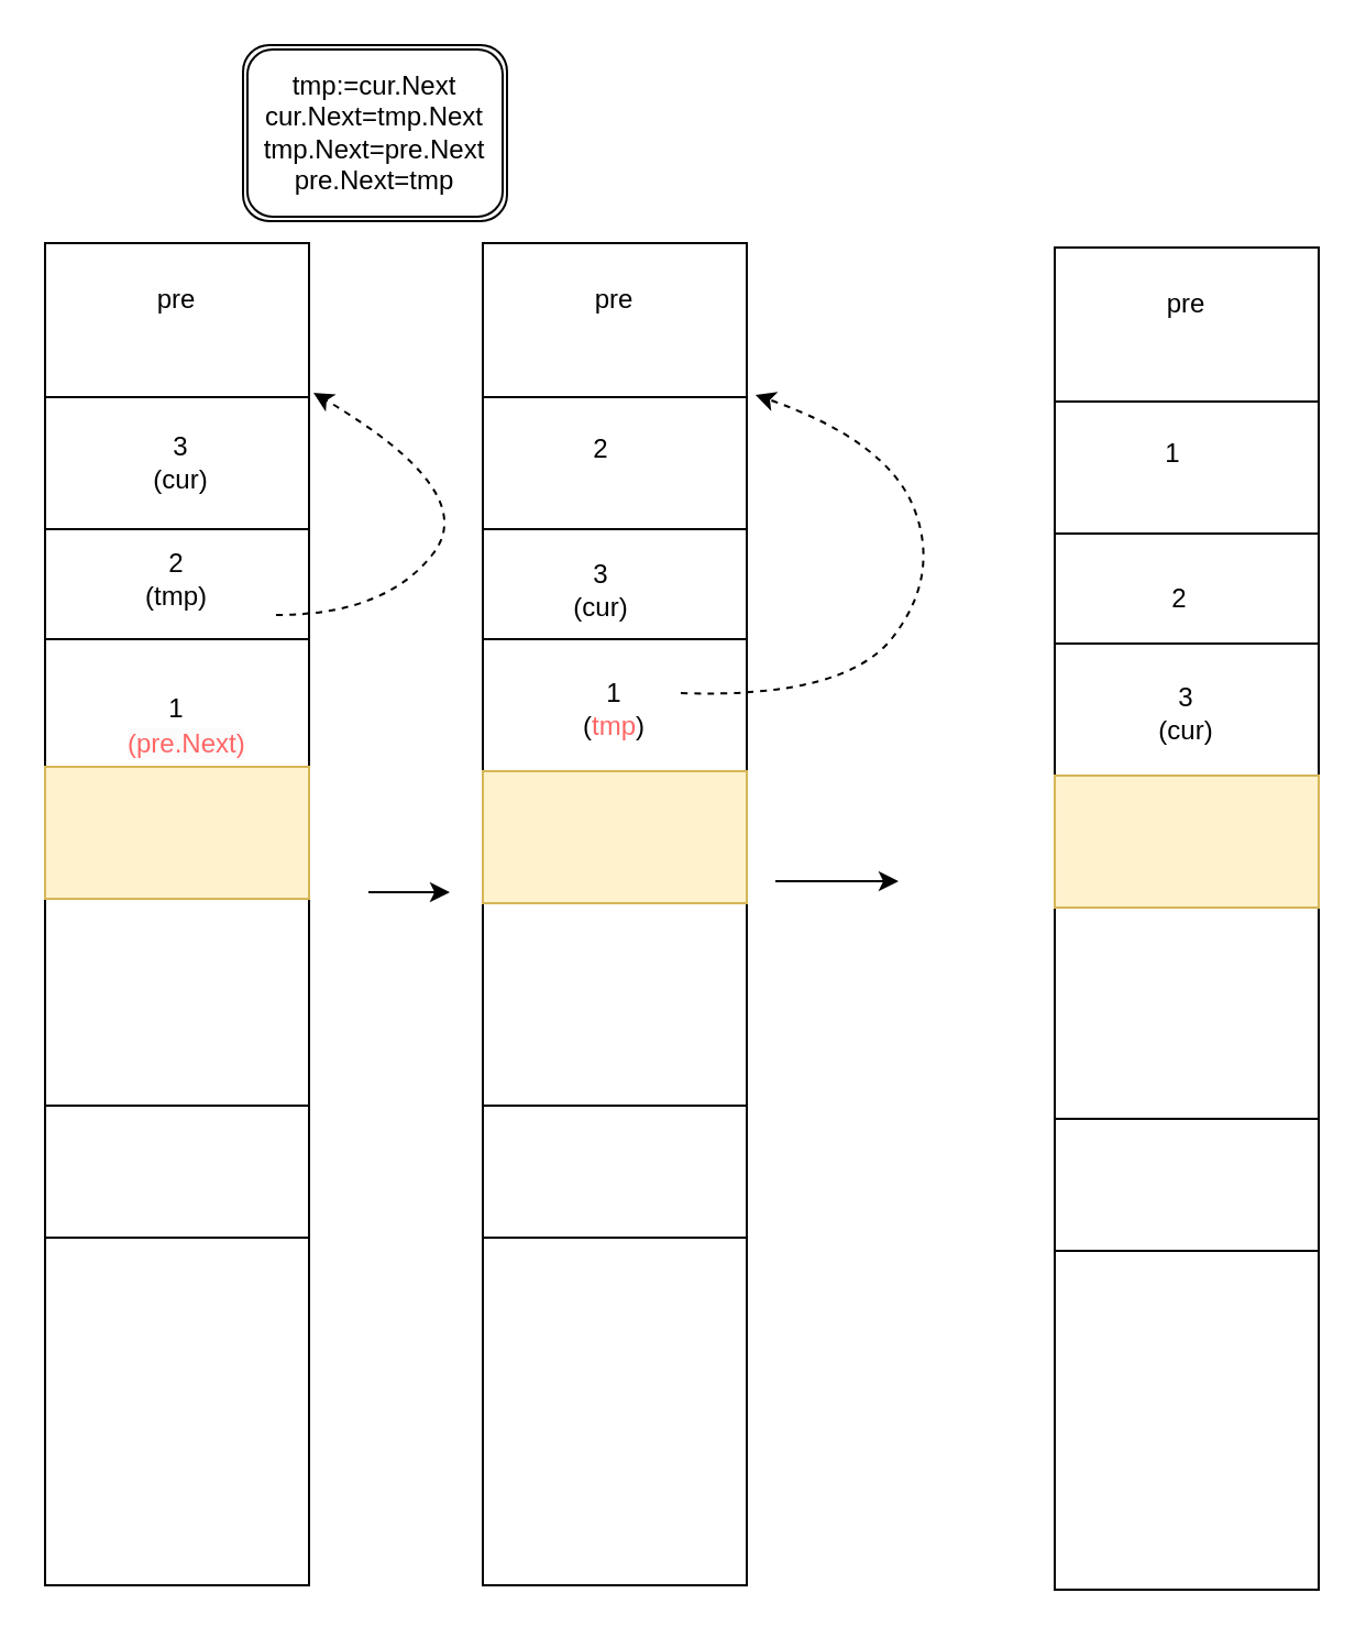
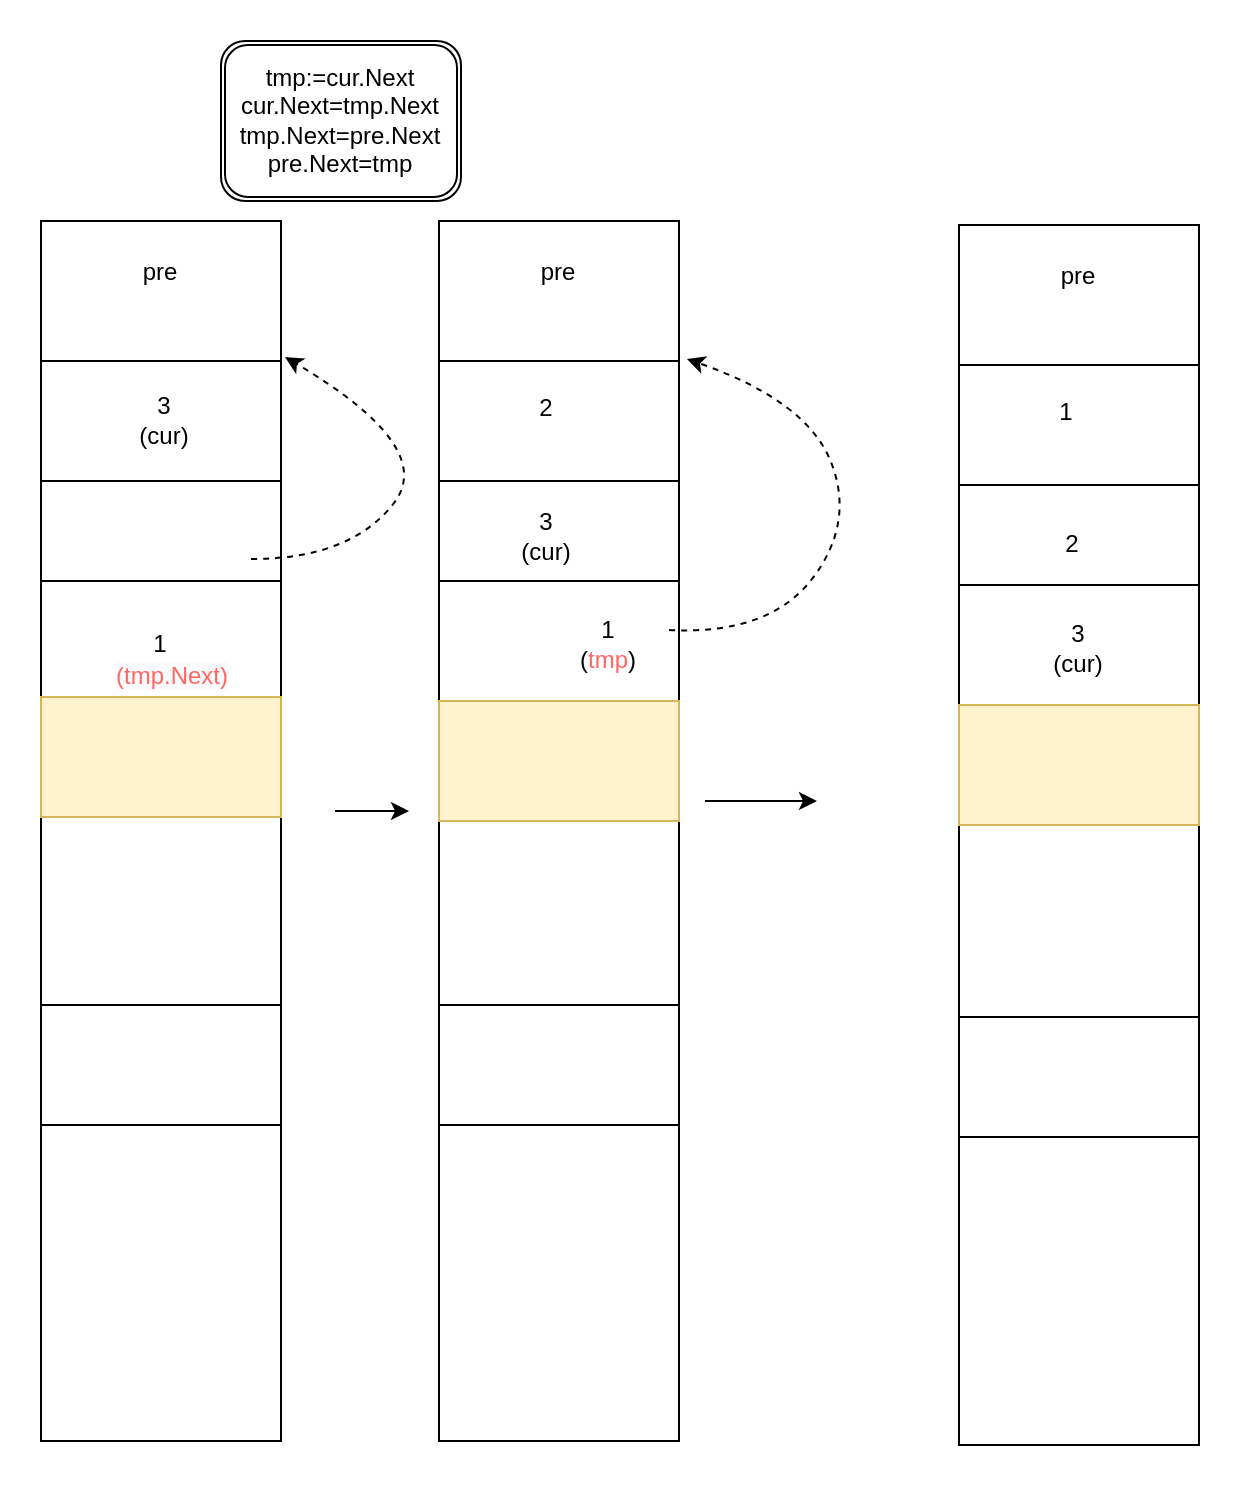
  <mxCell id="0" />
  <mxCell id="1" parent="0" />
  <mxCell id="2" value="" style="verticalLabelPosition=bottom;verticalAlign=top;html=1;shape=mxgraph.basic.rect;fillColor2=none;strokeWidth=1;size=20;indent=5;" vertex="1" parent="1"><mxGeometry x="20" y="110" width="120" height="610" as="geometry" /></mxCell>
  <mxCell id="3" value="" style="verticalLabelPosition=bottom;verticalAlign=top;html=1;shape=mxgraph.basic.rect;fillColor2=none;strokeWidth=1;size=20;indent=5;" vertex="1" parent="1"><mxGeometry x="20" y="180" width="120" height="60" as="geometry" /></mxCell>
  <mxCell id="4" value="" style="verticalLabelPosition=bottom;verticalAlign=top;html=1;shape=mxgraph.basic.rect;fillColor2=none;strokeWidth=1;size=20;indent=5;" vertex="1" parent="1"><mxGeometry x="20" y="502" width="120" height="60" as="geometry" /></mxCell>
  <mxCell id="5" value="" style="verticalLabelPosition=bottom;verticalAlign=top;html=1;shape=mxgraph.basic.rect;fillColor2=none;strokeWidth=1;size=20;indent=5;" vertex="1" parent="1"><mxGeometry x="20" y="290" width="120" height="60" as="geometry" /></mxCell>
  <mxCell id="6" value="" style="verticalLabelPosition=bottom;verticalAlign=top;html=1;shape=mxgraph.basic.rect;fillColor2=none;strokeWidth=1;size=20;indent=5;fillColor=#fff2cc;strokeColor=#d6b656;" vertex="1" parent="1"><mxGeometry x="20" y="348" width="120" height="60" as="geometry" /></mxCell>
  <mxCell id="7" value="pre" style="text;strokeColor=none;align=center;fillColor=none;html=1;verticalAlign=middle;whiteSpace=wrap;rounded=0;" vertex="1" parent="1"><mxGeometry x="50" y="121" width="60" height="30" as="geometry" /></mxCell>
  <mxCell id="8" value="3&lt;br&gt;(cur)" style="text;strokeColor=none;align=center;fillColor=none;html=1;verticalAlign=middle;whiteSpace=wrap;rounded=0;" vertex="1" parent="1"><mxGeometry x="52" y="195" width="60" height="30" as="geometry" /></mxCell>
- <mxCell id="9" value="2&lt;br&gt;(tmp)" style="text;strokeColor=none;align=center;fillColor=none;html=1;verticalAlign=middle;whiteSpace=wrap;rounded=0;" vertex="1" parent="1"><mxGeometry x="50" y="248" width="60" height="30" as="geometry" /></mxCell>
  <mxCell id="10" value="1" style="text;strokeColor=none;align=center;fillColor=none;html=1;verticalAlign=middle;whiteSpace=wrap;rounded=0;" vertex="1" parent="1"><mxGeometry x="50" y="307" width="60" height="30" as="geometry" /></mxCell>
  <mxCell id="11" value="" style="verticalLabelPosition=bottom;verticalAlign=top;html=1;shape=mxgraph.basic.rect;fillColor2=none;strokeWidth=1;size=20;indent=5;" vertex="1" parent="1"><mxGeometry x="219" y="110" width="120" height="610" as="geometry" /></mxCell>
  <mxCell id="12" value="" style="verticalLabelPosition=bottom;verticalAlign=top;html=1;shape=mxgraph.basic.rect;fillColor2=none;strokeWidth=1;size=20;indent=5;" vertex="1" parent="1"><mxGeometry x="219" y="180" width="120" height="60" as="geometry" /></mxCell>
  <mxCell id="13" value="" style="verticalLabelPosition=bottom;verticalAlign=top;html=1;shape=mxgraph.basic.rect;fillColor2=none;strokeWidth=1;size=20;indent=5;" vertex="1" parent="1"><mxGeometry x="219" y="502" width="120" height="60" as="geometry" /></mxCell>
  <mxCell id="14" value="" style="verticalLabelPosition=bottom;verticalAlign=top;html=1;shape=mxgraph.basic.rect;fillColor2=none;strokeWidth=1;size=20;indent=5;" vertex="1" parent="1"><mxGeometry x="219" y="290" width="120" height="60" as="geometry" /></mxCell>
  <mxCell id="15" value="" style="verticalLabelPosition=bottom;verticalAlign=top;html=1;shape=mxgraph.basic.rect;fillColor2=none;strokeWidth=1;size=20;indent=5;fillColor=#fff2cc;strokeColor=#d6b656;" vertex="1" parent="1"><mxGeometry x="219" y="350" width="120" height="60" as="geometry" /></mxCell>
  <mxCell id="16" value="pre" style="text;strokeColor=none;align=center;fillColor=none;html=1;verticalAlign=middle;whiteSpace=wrap;rounded=0;" vertex="1" parent="1"><mxGeometry x="249" y="121" width="60" height="30" as="geometry" /></mxCell>
  <mxCell id="17" value="3&lt;br&gt;(cur)" style="text;strokeColor=none;align=center;fillColor=none;html=1;verticalAlign=middle;whiteSpace=wrap;rounded=0;" vertex="1" parent="1"><mxGeometry x="243" y="253" width="60" height="30" as="geometry" /></mxCell>
  <mxCell id="18" value="2" style="text;strokeColor=none;align=center;fillColor=none;html=1;verticalAlign=middle;whiteSpace=wrap;rounded=0;" vertex="1" parent="1"><mxGeometry x="243" y="189" width="60" height="30" as="geometry" /></mxCell>
- <mxCell id="19" value="1&lt;br&gt;(&lt;font color=&quot;#ff6666&quot;&gt;tmp&lt;/font&gt;)" style="text;strokeColor=none;align=center;fillColor=none;html=1;verticalAlign=middle;whiteSpace=wrap;rounded=0;" vertex="1" parent="1"><mxGeometry x="249" y="307" width="60" height="30" as="geometry" /></mxCell>
+ <mxCell id="19" value="1&lt;br&gt;(&lt;font color=&quot;#ff6666&quot;&gt;tmp&lt;/font&gt;)" style="text;strokeColor=none;align=center;fillColor=none;html=1;verticalAlign=middle;whiteSpace=wrap;rounded=0;" vertex="1" parent="1"><mxGeometry x="274" y="307" width="60" height="30" as="geometry" /></mxCell>
  <mxCell id="20" value="" style="endArrow=classic;html=1;rounded=0;" edge="1" parent="1"><mxGeometry width="50" height="50" relative="1" as="geometry"><mxPoint x="352" y="400" as="sourcePoint" /><mxPoint x="408" y="400" as="targetPoint" /></mxGeometry></mxCell>
  <mxCell id="21" value="" style="curved=1;endArrow=classic;html=1;rounded=0;dashed=1;" edge="1" parent="1"><mxGeometry width="50" height="50" relative="1" as="geometry"><mxPoint x="125" y="279" as="sourcePoint" /><mxPoint x="142" y="178" as="targetPoint" /><Array as="points"><mxPoint x="175" y="279" /><mxPoint x="218" y="223" /></Array></mxGeometry></mxCell>
  <mxCell id="22" value="" style="endArrow=classic;html=1;rounded=0;" edge="1" parent="1"><mxGeometry width="50" height="50" relative="1" as="geometry"><mxPoint x="167" y="405" as="sourcePoint" /><mxPoint x="204" y="405" as="targetPoint" /></mxGeometry></mxCell>
  <mxCell id="23" value="" style="verticalLabelPosition=bottom;verticalAlign=top;html=1;shape=mxgraph.basic.rect;fillColor2=none;strokeWidth=1;size=20;indent=5;" vertex="1" parent="1"><mxGeometry x="479" y="112" width="120" height="610" as="geometry" /></mxCell>
  <mxCell id="24" value="" style="verticalLabelPosition=bottom;verticalAlign=top;html=1;shape=mxgraph.basic.rect;fillColor2=none;strokeWidth=1;size=20;indent=5;" vertex="1" parent="1"><mxGeometry x="479" y="182" width="120" height="60" as="geometry" /></mxCell>
  <mxCell id="25" value="" style="verticalLabelPosition=bottom;verticalAlign=top;html=1;shape=mxgraph.basic.rect;fillColor2=none;strokeWidth=1;size=20;indent=5;" vertex="1" parent="1"><mxGeometry x="479" y="508" width="120" height="60" as="geometry" /></mxCell>
  <mxCell id="26" value="" style="verticalLabelPosition=bottom;verticalAlign=top;html=1;shape=mxgraph.basic.rect;fillColor2=none;strokeWidth=1;size=20;indent=5;" vertex="1" parent="1"><mxGeometry x="479" y="292" width="120" height="60" as="geometry" /></mxCell>
  <mxCell id="27" value="" style="verticalLabelPosition=bottom;verticalAlign=top;html=1;shape=mxgraph.basic.rect;fillColor2=none;strokeWidth=1;size=20;indent=5;fillColor=#fff2cc;strokeColor=#d6b656;" vertex="1" parent="1"><mxGeometry x="479" y="352" width="120" height="60" as="geometry" /></mxCell>
  <mxCell id="28" value="pre" style="text;strokeColor=none;align=center;fillColor=none;html=1;verticalAlign=middle;whiteSpace=wrap;rounded=0;" vertex="1" parent="1"><mxGeometry x="509" y="123" width="60" height="30" as="geometry" /></mxCell>
  <mxCell id="29" value="2" style="text;strokeColor=none;align=center;fillColor=none;html=1;verticalAlign=middle;whiteSpace=wrap;rounded=0;" vertex="1" parent="1"><mxGeometry x="506" y="257" width="60" height="30" as="geometry" /></mxCell>
  <mxCell id="30" value="1" style="text;strokeColor=none;align=center;fillColor=none;html=1;verticalAlign=middle;whiteSpace=wrap;rounded=0;" vertex="1" parent="1"><mxGeometry x="503" y="191" width="60" height="30" as="geometry" /></mxCell>
  <mxCell id="31" value="3&lt;br&gt;(cur)" style="text;strokeColor=none;align=center;fillColor=none;html=1;verticalAlign=middle;whiteSpace=wrap;rounded=0;" vertex="1" parent="1"><mxGeometry x="509" y="309" width="60" height="30" as="geometry" /></mxCell>
  <mxCell id="32" value="" style="curved=1;endArrow=classic;html=1;rounded=0;entryX=1.033;entryY=-0.017;entryDx=0;entryDy=0;entryPerimeter=0;dashed=1;exitX=1;exitY=0.25;exitDx=0;exitDy=0;" edge="1" parent="1" source="19" target="12"><mxGeometry width="50" height="50" relative="1" as="geometry"><mxPoint x="334" y="317" as="sourcePoint" /><mxPoint x="343" y="213" as="targetPoint" /><Array as="points"><mxPoint x="384" y="317" /><mxPoint x="427" y="261" /><mxPoint x="403" y="200" /></Array></mxGeometry></mxCell>
- <mxCell id="33" value="&lt;span style=&quot;font-family: Helvetica; font-size: 12px; font-style: normal; font-variant-ligatures: normal; font-variant-caps: normal; font-weight: 400; letter-spacing: normal; orphans: 2; text-align: center; text-indent: 0px; text-transform: none; widows: 2; word-spacing: 0px; -webkit-text-stroke-width: 0px; background-color: rgb(251, 251, 251); text-decoration-thickness: initial; text-decoration-style: initial; text-decoration-color: initial; float: none; display: inline !important;&quot;&gt;&lt;font color=&quot;#ff6666&quot;&gt;(pre.Next)&lt;/font&gt;&lt;/span&gt;" style="text;whiteSpace=wrap;html=1;" vertex="1" parent="1"><mxGeometry x="56" y="324" width="56" height="36" as="geometry" /></mxCell>
+ <mxCell id="33" value="&lt;span style=&quot;font-family: Helvetica; font-size: 12px; font-style: normal; font-variant-ligatures: normal; font-variant-caps: normal; font-weight: 400; letter-spacing: normal; orphans: 2; text-align: center; text-indent: 0px; text-transform: none; widows: 2; word-spacing: 0px; -webkit-text-stroke-width: 0px; background-color: rgb(251, 251, 251); text-decoration-thickness: initial; text-decoration-style: initial; text-decoration-color: initial; float: none; display: inline !important;&quot;&gt;&lt;font color=&quot;#ff6666&quot;&gt;(tmp.Next)&lt;/font&gt;&lt;/span&gt;" style="text;whiteSpace=wrap;html=1;" vertex="1" parent="1"><mxGeometry x="56" y="324" width="56" height="36" as="geometry" /></mxCell>
  <mxCell id="34" value="tmp:=cur.Next&lt;br&gt;cur.Next=tmp.Next&lt;br&gt;tmp.Next=pre.Next&lt;br&gt;pre.Next=tmp&lt;br&gt;" style="shape=ext;double=1;rounded=1;whiteSpace=wrap;html=1;" vertex="1" parent="1"><mxGeometry x="110" width="120" height="80" as="geometry" y="20" /></mxCell>
